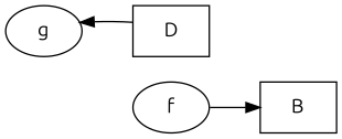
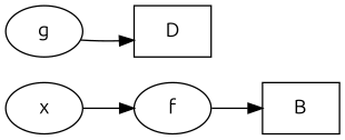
  digraph {
    fontname=Ubuntu
    rankdir=LR
    node [fontname=Ubuntu]
    edge [fontname=Ubuntu]
+   x
    f
    B [shape=box]
    g
    D [shape=box]
+   x -> f
    f -> B
-   D -> g
+   g -> D
  }
